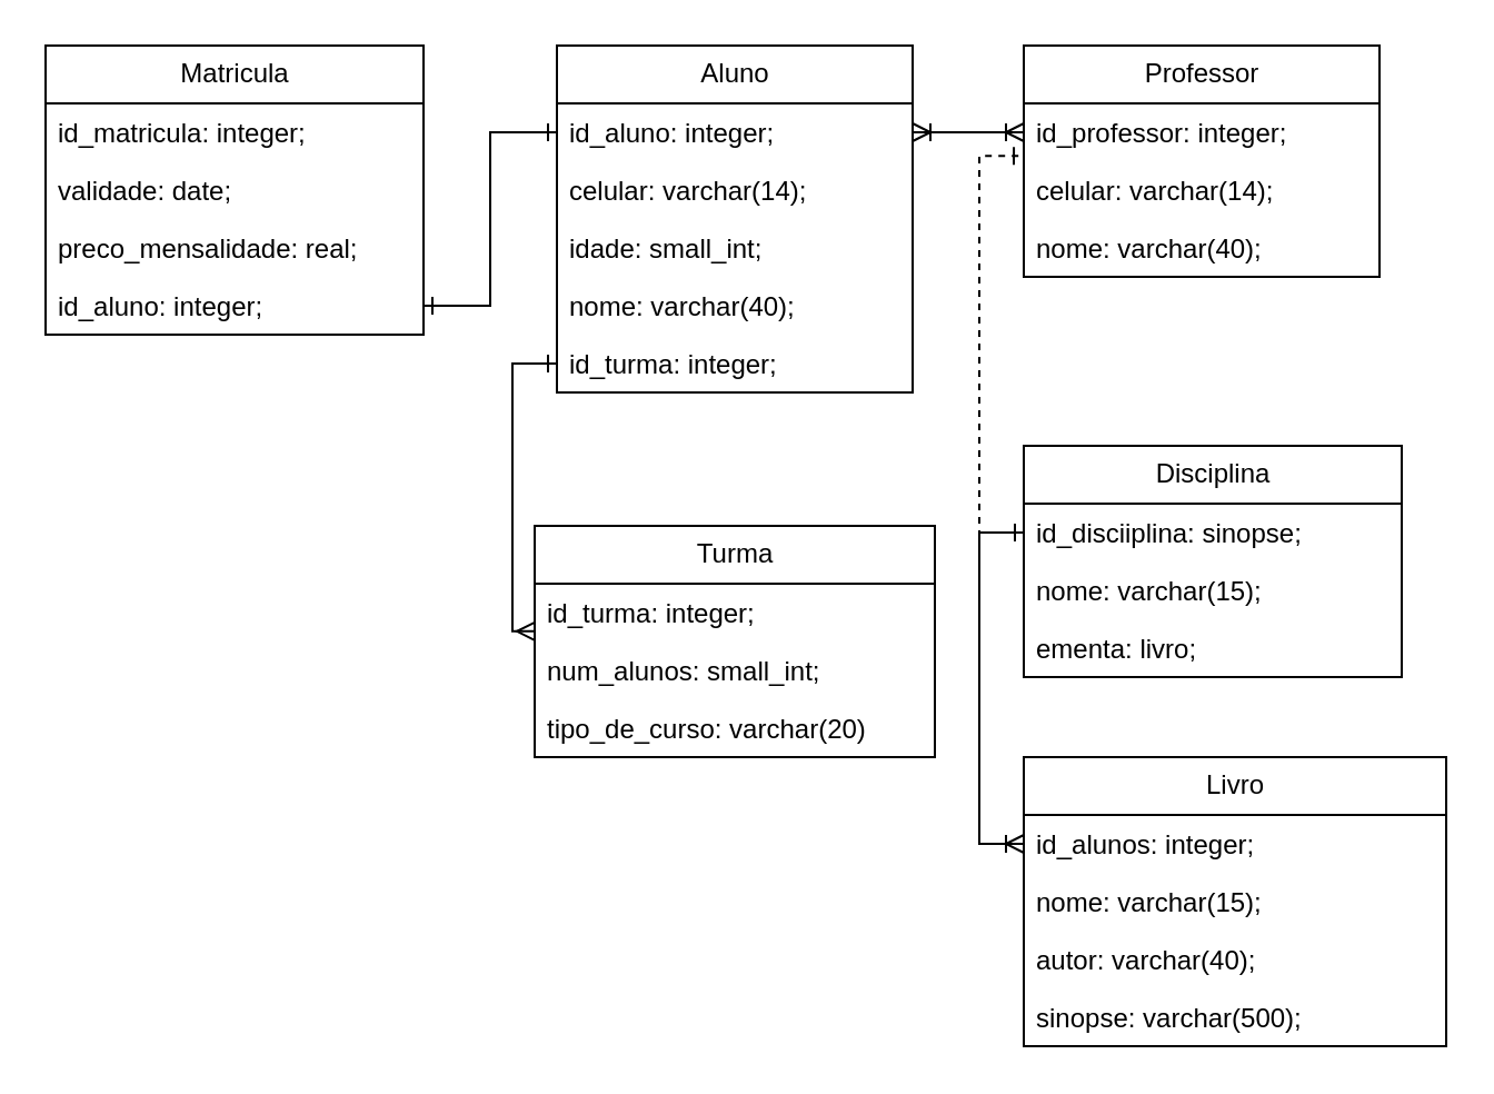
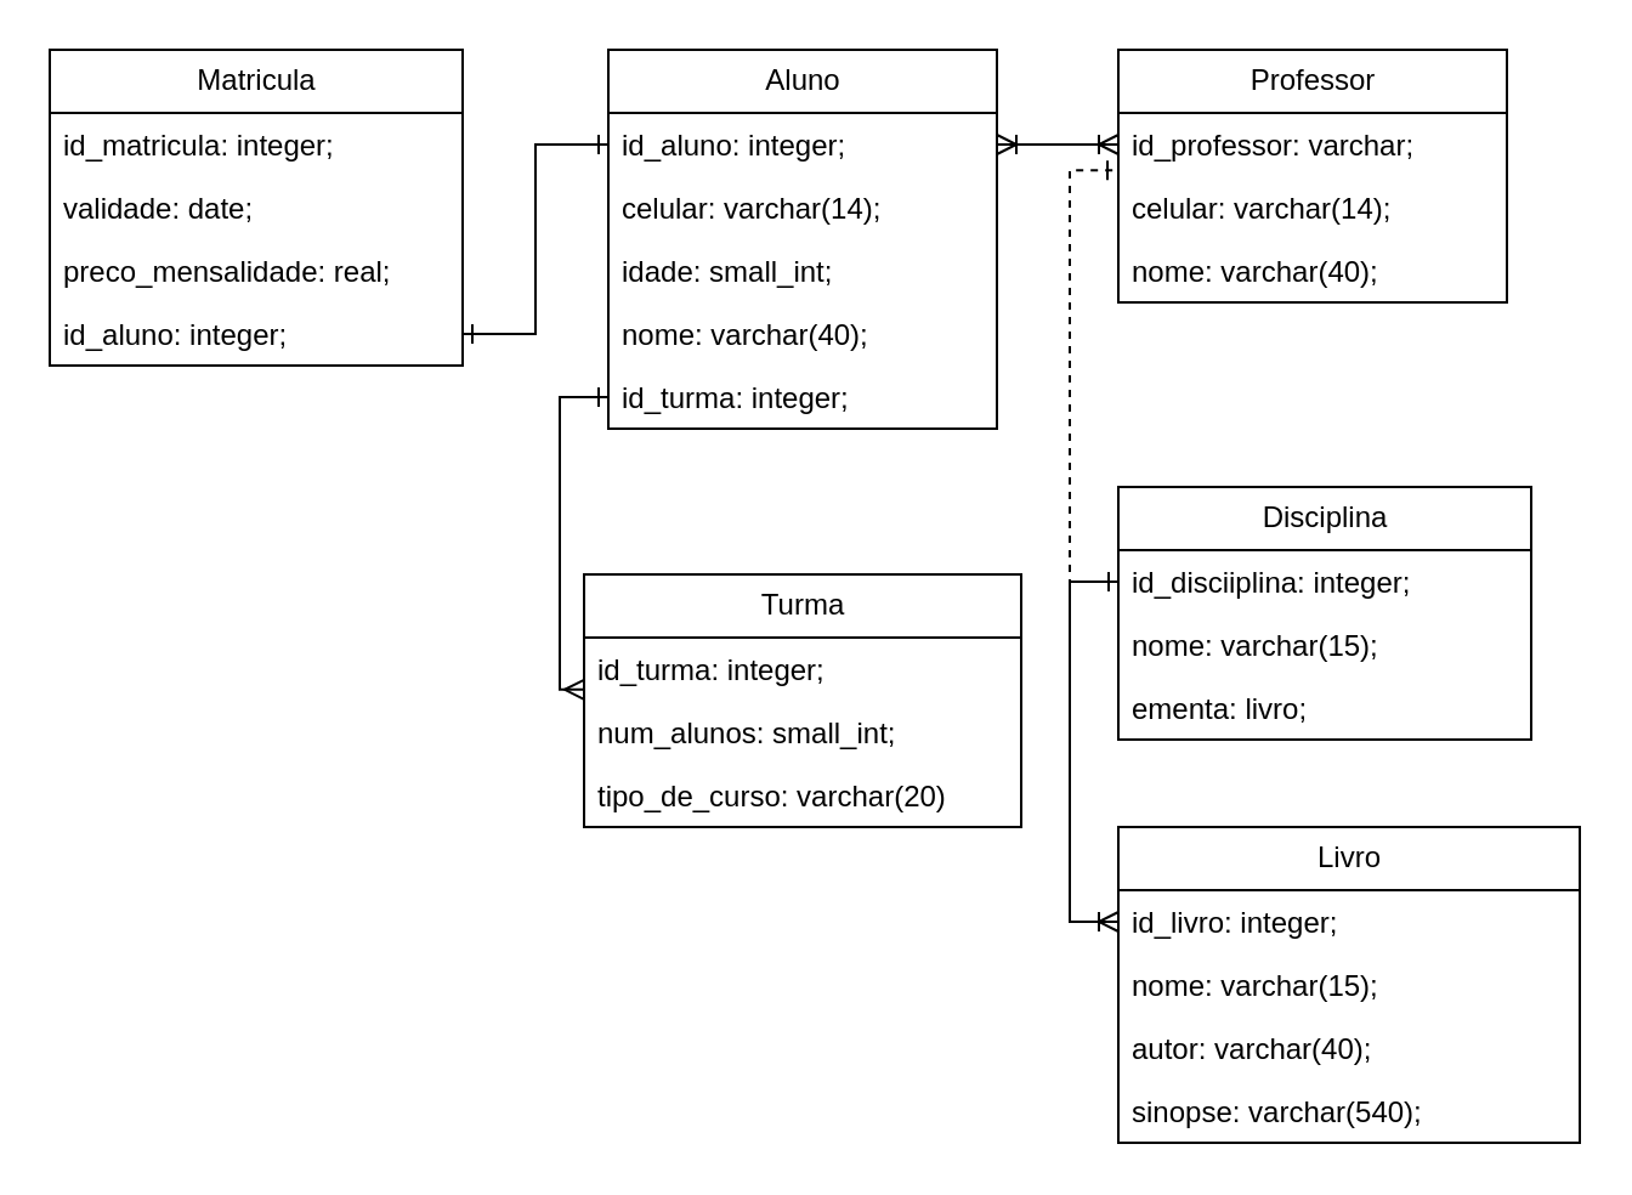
  <mxCell id="0" />
  <mxCell id="1" parent="0" />
  <mxCell id="2" value="Matricula" style="swimlane;fontStyle=0;childLayout=stackLayout;horizontal=1;startSize=26;fillColor=none;horizontalStack=0;resizeParent=1;resizeParentMax=0;resizeLast=0;collapsible=1;marginBottom=0;html=1;" vertex="1" parent="1"><mxGeometry x="20" y="20" width="170" height="130" as="geometry" /></mxCell>
  <mxCell id="3" value="id_matricula: integer;" style="text;strokeColor=none;fillColor=none;align=left;verticalAlign=top;spacingLeft=4;spacingRight=4;overflow=hidden;rotatable=0;points=[[0,0.5],[1,0.5]];portConstraint=eastwest;whiteSpace=wrap;html=1;" vertex="1" parent="2"><mxGeometry y="26" width="170" height="26" as="geometry" /></mxCell>
  <mxCell id="4" value="validade: date;" style="text;strokeColor=none;fillColor=none;align=left;verticalAlign=top;spacingLeft=4;spacingRight=4;overflow=hidden;rotatable=0;points=[[0,0.5],[1,0.5]];portConstraint=eastwest;whiteSpace=wrap;html=1;" vertex="1" parent="2"><mxGeometry y="52" width="170" height="26" as="geometry" /></mxCell>
  <mxCell id="5" value="preco_mensalidade: real;" style="text;strokeColor=none;fillColor=none;align=left;verticalAlign=top;spacingLeft=4;spacingRight=4;overflow=hidden;rotatable=0;points=[[0,0.5],[1,0.5]];portConstraint=eastwest;whiteSpace=wrap;html=1;" vertex="1" parent="2"><mxGeometry y="78" width="170" height="26" as="geometry" /></mxCell>
  <mxCell id="6" value="id_aluno: integer;" style="text;strokeColor=none;fillColor=none;align=left;verticalAlign=top;spacingLeft=4;spacingRight=4;overflow=hidden;rotatable=0;points=[[0,0.5],[1,0.5]];portConstraint=eastwest;whiteSpace=wrap;html=1;" vertex="1" parent="2"><mxGeometry y="104" width="170" height="26" as="geometry" /></mxCell>
  <mxCell id="7" value="Aluno" style="swimlane;fontStyle=0;childLayout=stackLayout;horizontal=1;startSize=26;fillColor=none;horizontalStack=0;resizeParent=1;resizeParentMax=0;resizeLast=0;collapsible=1;marginBottom=0;html=1;" vertex="1" parent="1"><mxGeometry x="250" y="20" width="160" height="156" as="geometry" /></mxCell>
  <mxCell id="8" value="id_aluno: integer;" style="text;strokeColor=none;fillColor=none;align=left;verticalAlign=top;spacingLeft=4;spacingRight=4;overflow=hidden;rotatable=0;points=[[0,0.5],[1,0.5]];portConstraint=eastwest;whiteSpace=wrap;html=1;" vertex="1" parent="7"><mxGeometry y="26" width="160" height="26" as="geometry" /></mxCell>
  <mxCell id="9" value="celular: varchar(14);" style="text;strokeColor=none;fillColor=none;align=left;verticalAlign=top;spacingLeft=4;spacingRight=4;overflow=hidden;rotatable=0;points=[[0,0.5],[1,0.5]];portConstraint=eastwest;whiteSpace=wrap;html=1;" vertex="1" parent="7"><mxGeometry y="52" width="160" height="26" as="geometry" /></mxCell>
  <mxCell id="10" value="idade: small_int;" style="text;strokeColor=none;fillColor=none;align=left;verticalAlign=top;spacingLeft=4;spacingRight=4;overflow=hidden;rotatable=0;points=[[0,0.5],[1,0.5]];portConstraint=eastwest;whiteSpace=wrap;html=1;" vertex="1" parent="7"><mxGeometry y="78" width="160" height="26" as="geometry" /></mxCell>
  <mxCell id="11" value="nome: varchar(40);" style="text;strokeColor=none;fillColor=none;align=left;verticalAlign=top;spacingLeft=4;spacingRight=4;overflow=hidden;rotatable=0;points=[[0,0.5],[1,0.5]];portConstraint=eastwest;whiteSpace=wrap;html=1;" vertex="1" parent="7"><mxGeometry y="104" width="160" height="26" as="geometry" /></mxCell>
  <mxCell id="12" value="id_turma: integer;" style="text;strokeColor=none;fillColor=none;align=left;verticalAlign=top;spacingLeft=4;spacingRight=4;overflow=hidden;rotatable=0;points=[[0,0.5],[1,0.5]];portConstraint=eastwest;whiteSpace=wrap;html=1;" vertex="1" parent="7"><mxGeometry y="130" width="160" height="26" as="geometry" /></mxCell>
  <mxCell id="13" value="Turma" style="swimlane;fontStyle=0;childLayout=stackLayout;horizontal=1;startSize=26;fillColor=none;horizontalStack=0;resizeParent=1;resizeParentMax=0;resizeLast=0;collapsible=1;marginBottom=0;html=1;" vertex="1" parent="1"><mxGeometry x="240" y="236" width="180" height="104" as="geometry" /></mxCell>
  <mxCell id="14" value="id_turma: integer;" style="text;strokeColor=none;fillColor=none;align=left;verticalAlign=top;spacingLeft=4;spacingRight=4;overflow=hidden;rotatable=0;points=[[0,0.5],[1,0.5]];portConstraint=eastwest;whiteSpace=wrap;html=1;" vertex="1" parent="13"><mxGeometry y="26" width="180" height="26" as="geometry" /></mxCell>
  <mxCell id="15" value="num_alunos: small_int;" style="text;strokeColor=none;fillColor=none;align=left;verticalAlign=top;spacingLeft=4;spacingRight=4;overflow=hidden;rotatable=0;points=[[0,0.5],[1,0.5]];portConstraint=eastwest;whiteSpace=wrap;html=1;" vertex="1" parent="13"><mxGeometry y="52" width="180" height="26" as="geometry" /></mxCell>
  <mxCell id="16" value="tipo_de_curso: varchar(20)" style="text;strokeColor=none;fillColor=none;align=left;verticalAlign=top;spacingLeft=4;spacingRight=4;overflow=hidden;rotatable=0;points=[[0,0.5],[1,0.5]];portConstraint=eastwest;whiteSpace=wrap;html=1;" vertex="1" parent="13"><mxGeometry y="78" width="180" height="26" as="geometry" /></mxCell>
  <mxCell id="17" value="Professor" style="swimlane;fontStyle=0;childLayout=stackLayout;horizontal=1;startSize=26;fillColor=none;horizontalStack=0;resizeParent=1;resizeParentMax=0;resizeLast=0;collapsible=1;marginBottom=0;html=1;" vertex="1" parent="1"><mxGeometry x="460" y="20" width="160" height="104" as="geometry" /></mxCell>
- <mxCell id="18" value="id_professor: integer;" style="text;strokeColor=none;fillColor=none;align=left;verticalAlign=top;spacingLeft=4;spacingRight=4;overflow=hidden;rotatable=0;points=[[0,0.5],[1,0.5]];portConstraint=eastwest;whiteSpace=wrap;html=1;" vertex="1" parent="17"><mxGeometry y="26" width="160" height="26" as="geometry" /></mxCell>
+ <mxCell id="18" value="id_professor: varchar;" style="text;strokeColor=none;fillColor=none;align=left;verticalAlign=top;spacingLeft=4;spacingRight=4;overflow=hidden;rotatable=0;points=[[0,0.5],[1,0.5]];portConstraint=eastwest;whiteSpace=wrap;html=1;" vertex="1" parent="17"><mxGeometry y="26" width="160" height="26" as="geometry" /></mxCell>
  <mxCell id="19" value="celular: varchar(14);" style="text;strokeColor=none;fillColor=none;align=left;verticalAlign=top;spacingLeft=4;spacingRight=4;overflow=hidden;rotatable=0;points=[[0,0.5],[1,0.5]];portConstraint=eastwest;whiteSpace=wrap;html=1;" vertex="1" parent="17"><mxGeometry y="52" width="160" height="26" as="geometry" /></mxCell>
  <mxCell id="20" value="nome: varchar(40);" style="text;strokeColor=none;fillColor=none;align=left;verticalAlign=top;spacingLeft=4;spacingRight=4;overflow=hidden;rotatable=0;points=[[0,0.5],[1,0.5]];portConstraint=eastwest;whiteSpace=wrap;html=1;" vertex="1" parent="17"><mxGeometry y="78" width="160" height="26" as="geometry" /></mxCell>
  <mxCell id="21" value="Disciplina" style="swimlane;fontStyle=0;childLayout=stackLayout;horizontal=1;startSize=26;fillColor=none;horizontalStack=0;resizeParent=1;resizeParentMax=0;resizeLast=0;collapsible=1;marginBottom=0;html=1;" vertex="1" parent="1"><mxGeometry x="460" y="200" width="170" height="104" as="geometry" /></mxCell>
- <mxCell id="22" value="id_disciiplina: sinopse;" style="text;strokeColor=none;fillColor=none;align=left;verticalAlign=top;spacingLeft=4;spacingRight=4;overflow=hidden;rotatable=0;points=[[0,0.5],[1,0.5]];portConstraint=eastwest;whiteSpace=wrap;html=1;" vertex="1" parent="21"><mxGeometry y="26" width="170" height="26" as="geometry" /></mxCell>
+ <mxCell id="22" value="id_disciiplina: integer;" style="text;strokeColor=none;fillColor=none;align=left;verticalAlign=top;spacingLeft=4;spacingRight=4;overflow=hidden;rotatable=0;points=[[0,0.5],[1,0.5]];portConstraint=eastwest;whiteSpace=wrap;html=1;" vertex="1" parent="21"><mxGeometry y="26" width="170" height="26" as="geometry" /></mxCell>
  <mxCell id="23" value="nome: varchar(15);" style="text;strokeColor=none;fillColor=none;align=left;verticalAlign=top;spacingLeft=4;spacingRight=4;overflow=hidden;rotatable=0;points=[[0,0.5],[1,0.5]];portConstraint=eastwest;whiteSpace=wrap;html=1;" vertex="1" parent="21"><mxGeometry y="52" width="170" height="26" as="geometry" /></mxCell>
  <mxCell id="24" value="ementa: livro;" style="text;strokeColor=none;fillColor=none;align=left;verticalAlign=top;spacingLeft=4;spacingRight=4;overflow=hidden;rotatable=0;points=[[0,0.5],[1,0.5]];portConstraint=eastwest;whiteSpace=wrap;html=1;" vertex="1" parent="21"><mxGeometry y="78" width="170" height="26" as="geometry" /></mxCell>
  <mxCell id="25" value="Livro" style="swimlane;fontStyle=0;childLayout=stackLayout;horizontal=1;startSize=26;fillColor=none;horizontalStack=0;resizeParent=1;resizeParentMax=0;resizeLast=0;collapsible=1;marginBottom=0;html=1;" vertex="1" parent="1"><mxGeometry x="460" y="340" width="190" height="130" as="geometry" /></mxCell>
- <mxCell id="26" value="id_alunos: integer;" style="text;strokeColor=none;fillColor=none;align=left;verticalAlign=top;spacingLeft=4;spacingRight=4;overflow=hidden;rotatable=0;points=[[0,0.5],[1,0.5]];portConstraint=eastwest;whiteSpace=wrap;html=1;" vertex="1" parent="25"><mxGeometry y="26" width="190" height="26" as="geometry" /></mxCell>
+ <mxCell id="26" value="id_livro: integer;" style="text;strokeColor=none;fillColor=none;align=left;verticalAlign=top;spacingLeft=4;spacingRight=4;overflow=hidden;rotatable=0;points=[[0,0.5],[1,0.5]];portConstraint=eastwest;whiteSpace=wrap;html=1;" vertex="1" parent="25"><mxGeometry y="26" width="190" height="26" as="geometry" /></mxCell>
  <mxCell id="27" value="nome: varchar(15);" style="text;strokeColor=none;fillColor=none;align=left;verticalAlign=top;spacingLeft=4;spacingRight=4;overflow=hidden;rotatable=0;points=[[0,0.5],[1,0.5]];portConstraint=eastwest;whiteSpace=wrap;html=1;" vertex="1" parent="25"><mxGeometry y="52" width="190" height="26" as="geometry" /></mxCell>
  <mxCell id="28" value="autor: varchar(40);" style="text;strokeColor=none;fillColor=none;align=left;verticalAlign=top;spacingLeft=4;spacingRight=4;overflow=hidden;rotatable=0;points=[[0,0.5],[1,0.5]];portConstraint=eastwest;whiteSpace=wrap;html=1;" vertex="1" parent="25"><mxGeometry y="78" width="190" height="26" as="geometry" /></mxCell>
- <mxCell id="29" value="sinopse: varchar(500);" style="text;strokeColor=none;fillColor=none;align=left;verticalAlign=top;spacingLeft=4;spacingRight=4;overflow=hidden;rotatable=0;points=[[0,0.5],[1,0.5]];portConstraint=eastwest;whiteSpace=wrap;html=1;" vertex="1" parent="25"><mxGeometry y="104" width="190" height="26" as="geometry" /></mxCell>
+ <mxCell id="29" value="sinopse: varchar(540);" style="text;strokeColor=none;fillColor=none;align=left;verticalAlign=top;spacingLeft=4;spacingRight=4;overflow=hidden;rotatable=0;points=[[0,0.5],[1,0.5]];portConstraint=eastwest;whiteSpace=wrap;html=1;" vertex="1" parent="25"><mxGeometry y="104" width="190" height="26" as="geometry" /></mxCell>
  <mxCell id="30" style="edgeStyle=orthogonalEdgeStyle;rounded=0;orthogonalLoop=1;jettySize=auto;html=1;entryX=0;entryY=0.5;entryDx=0;entryDy=0;endArrow=ERone;endFill=0;startArrow=ERone;startFill=0;" edge="1" parent="1" source="6" target="8"><mxGeometry relative="1" as="geometry" /></mxCell>
  <mxCell id="31" style="edgeStyle=orthogonalEdgeStyle;rounded=0;orthogonalLoop=1;jettySize=auto;html=1;exitX=0;exitY=0.5;exitDx=0;exitDy=0;entryX=0;entryY=0.823;entryDx=0;entryDy=0;entryPerimeter=0;startArrow=ERone;startFill=0;endArrow=ERmany;endFill=0;" edge="1" parent="1" source="12" target="14"><mxGeometry relative="1" as="geometry" /></mxCell>
  <mxCell id="32" style="edgeStyle=orthogonalEdgeStyle;rounded=0;orthogonalLoop=1;jettySize=auto;html=1;exitX=1;exitY=0.5;exitDx=0;exitDy=0;startArrow=ERoneToMany;startFill=0;endArrow=ERoneToMany;endFill=0;" edge="1" parent="1" source="8" target="18"><mxGeometry relative="1" as="geometry" /></mxCell>
  <mxCell id="33" style="edgeStyle=orthogonalEdgeStyle;rounded=0;orthogonalLoop=1;jettySize=auto;html=1;exitX=0;exitY=0.5;exitDx=0;exitDy=0;entryX=-0.003;entryY=0.909;entryDx=0;entryDy=0;entryPerimeter=0;startArrow=ERone;startFill=0;endArrow=ERone;endFill=0;dashed=1;" edge="1" parent="1" source="22" target="18"><mxGeometry relative="1" as="geometry" /></mxCell>
  <mxCell id="34" style="edgeStyle=orthogonalEdgeStyle;rounded=0;orthogonalLoop=1;jettySize=auto;html=1;exitX=0;exitY=0.5;exitDx=0;exitDy=0;entryX=0;entryY=0.5;entryDx=0;entryDy=0;startArrow=baseDash;startFill=0;endArrow=ERoneToMany;endFill=0;" edge="1" parent="1" source="22" target="26"><mxGeometry relative="1" as="geometry" /></mxCell>
